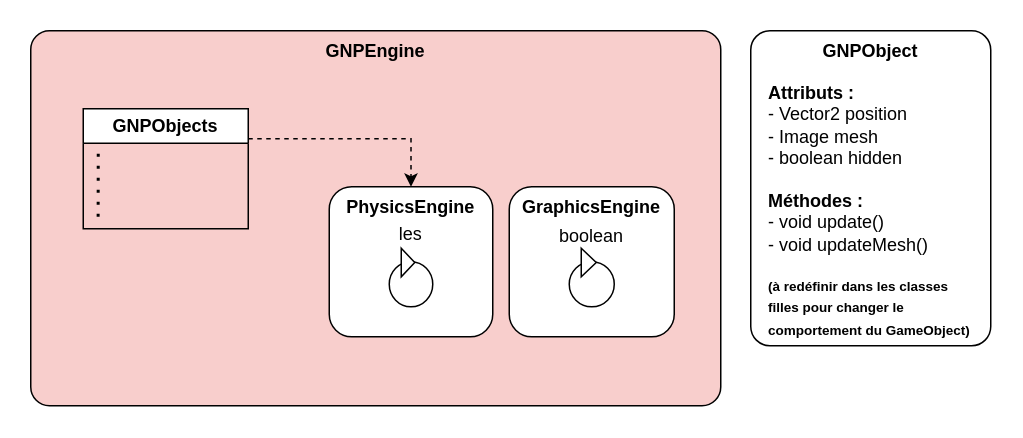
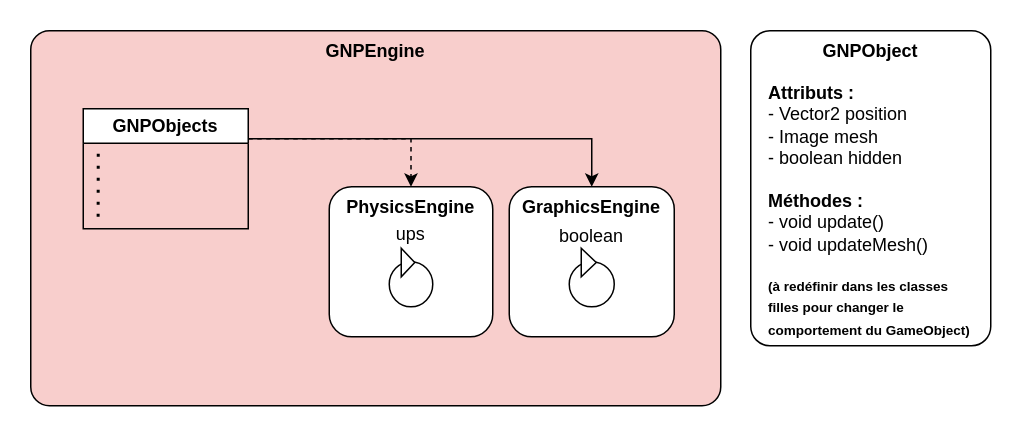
  <mxCell id="0" />
  <mxCell id="1" parent="0" />
  <mxCell id="2" value="GNPEngine" style="rounded=1;whiteSpace=wrap;html=1;verticalAlign=top;fontStyle=1;arcSize=5;fillColor=#f8cecc;" parent="1" vertex="1"><mxGeometry x="20" y="20" width="460" height="250" as="geometry" /></mxCell>
  <mxCell id="3" value="GraphicsEngine" style="rounded=1;whiteSpace=wrap;html=1;verticalAlign=top;fontStyle=1" parent="1" vertex="1"><mxGeometry x="339" y="124" width="110" height="100" as="geometry" /></mxCell>
  <mxCell id="4" value="" style="edgeStyle=orthogonalEdgeStyle;rounded=0;orthogonalLoop=1;jettySize=auto;html=1;" parent="1" edge="1"><mxGeometry relative="1" as="geometry"><mxPoint x="85" y="250" as="targetPoint" /></mxGeometry></mxCell>
  <mxCell id="5" value="" style="ellipse;whiteSpace=wrap;html=1;aspect=fixed;" parent="1" vertex="1"><mxGeometry x="379" y="174" width="30" height="30" as="geometry" /></mxCell>
  <mxCell id="6" value="" style="triangle;whiteSpace=wrap;html=1;" parent="1" vertex="1"><mxGeometry x="387" y="165" width="10" height="19" as="geometry" /></mxCell>
  <mxCell id="7" value="boolean" style="text;html=1;align=center;verticalAlign=middle;whiteSpace=wrap;rounded=0;" parent="1" vertex="1"><mxGeometry x="364" y="144" width="60" height="26" as="geometry" /></mxCell>
  <mxCell id="8" style="edgeStyle=orthogonalEdgeStyle;rounded=0;orthogonalLoop=1;jettySize=auto;html=1;exitX=1;exitY=0.25;exitDx=0;exitDy=0;entryX=0.5;entryY=0;entryDx=0;entryDy=0;dashed=1;" parent="1" source="10" target="14" edge="1"><mxGeometry relative="1" as="geometry" /></mxCell>
+ <mxCell id="9" style="edgeStyle=orthogonalEdgeStyle;rounded=0;orthogonalLoop=1;jettySize=auto;html=1;exitX=1;exitY=0.25;exitDx=0;exitDy=0;entryX=0.5;entryY=0;entryDx=0;entryDy=0;" parent="1" source="10" target="3" edge="1"><mxGeometry relative="1" as="geometry" /></mxCell>
  <mxCell id="10" value="GNPObjects" style="swimlane;whiteSpace=wrap;html=1;" parent="1" vertex="1"><mxGeometry x="55" y="72" width="110" height="80" as="geometry"><mxRectangle x="75" y="172" width="110" height="30" as="alternateBounds" /></mxGeometry></mxCell>
  <mxCell id="11" value="" style="endArrow=none;dashed=1;html=1;dashPattern=1 3;strokeWidth=2;rounded=0;entryX=0.444;entryY=0.786;entryDx=0;entryDy=0;entryPerimeter=0;" parent="10" edge="1"><mxGeometry width="50" height="50" relative="1" as="geometry"><mxPoint x="10" y="30" as="sourcePoint" /><mxPoint x="9.92" y="75.04" as="targetPoint" /></mxGeometry></mxCell>
  <mxCell id="12" value="GNPObject" style="rounded=1;whiteSpace=wrap;html=1;fontStyle=1;verticalAlign=top;arcSize=8;" parent="1" vertex="1"><mxGeometry x="500" y="20" width="160" height="210" as="geometry" /></mxCell>
  <mxCell id="13" value="&lt;div&gt;&lt;b&gt;&lt;font style=&quot;font-size: 12px;&quot;&gt;Attributs :&lt;/font&gt;&lt;/b&gt;&lt;/div&gt;&lt;font style=&quot;font-size: 12px;&quot;&gt;- Vector2 position&lt;/font&gt;&lt;div&gt;&lt;font style=&quot;font-size: 12px;&quot;&gt;- Image mesh&lt;/font&gt;&lt;/div&gt;&lt;div&gt;&lt;font style=&quot;font-size: 12px;&quot;&gt;- boolean hidden&lt;/font&gt;&lt;/div&gt;&lt;div&gt;&lt;font style=&quot;font-size: 12px;&quot;&gt;&lt;br&gt;&lt;/font&gt;&lt;/div&gt;&lt;div&gt;&lt;b style=&quot;&quot;&gt;&lt;font style=&quot;font-size: 12px;&quot;&gt;Méthodes&amp;nbsp;:&lt;/font&gt;&lt;/b&gt;&lt;/div&gt;&lt;div&gt;&lt;font style=&quot;font-size: 12px;&quot;&gt;- void update()&lt;/font&gt;&lt;/div&gt;&lt;div&gt;&lt;font style=&quot;font-size: 12px;&quot;&gt;- void updateMesh()&lt;/font&gt;&lt;/div&gt;&lt;div style=&quot;font-size: 11px;&quot;&gt;&lt;font style=&quot;font-size: 11px;&quot;&gt;&lt;br&gt;&lt;/font&gt;&lt;/div&gt;&lt;div style=&quot;&quot;&gt;&lt;b style=&quot;&quot;&gt;&lt;font style=&quot;font-size: 9px;&quot;&gt;(à redéfinir dans les classes filles pour changer le comportement du GameObject)&lt;/font&gt;&lt;/b&gt;&lt;br&gt;&lt;/div&gt;" style="text;html=1;align=left;verticalAlign=middle;whiteSpace=wrap;rounded=0;" parent="1" vertex="1"><mxGeometry x="510" y="60" width="140" height="160" as="geometry" /></mxCell>
  <mxCell id="14" value="PhysicsEngine" style="rounded=1;whiteSpace=wrap;html=1;verticalAlign=top;fontStyle=1" parent="1" vertex="1"><mxGeometry x="219" y="124" width="109" height="100" as="geometry" /></mxCell>
  <mxCell id="15" value="" style="ellipse;whiteSpace=wrap;html=1;aspect=fixed;" parent="1" vertex="1"><mxGeometry x="259" y="174" width="29" height="30" as="geometry" /></mxCell>
  <mxCell id="16" value="" style="triangle;whiteSpace=wrap;html=1;" parent="1" vertex="1"><mxGeometry x="267" y="165" width="9" height="19" as="geometry" /></mxCell>
- <mxCell id="17" value="les" style="text;html=1;align=center;verticalAlign=middle;whiteSpace=wrap;rounded=0;" parent="1" vertex="1"><mxGeometry x="244" y="141" width="59" height="30" as="geometry" /></mxCell>
+ <mxCell id="17" value="ups" style="text;html=1;align=center;verticalAlign=middle;whiteSpace=wrap;rounded=0;" parent="1" vertex="1"><mxGeometry x="244" y="141" width="59" height="30" as="geometry" /></mxCell>
